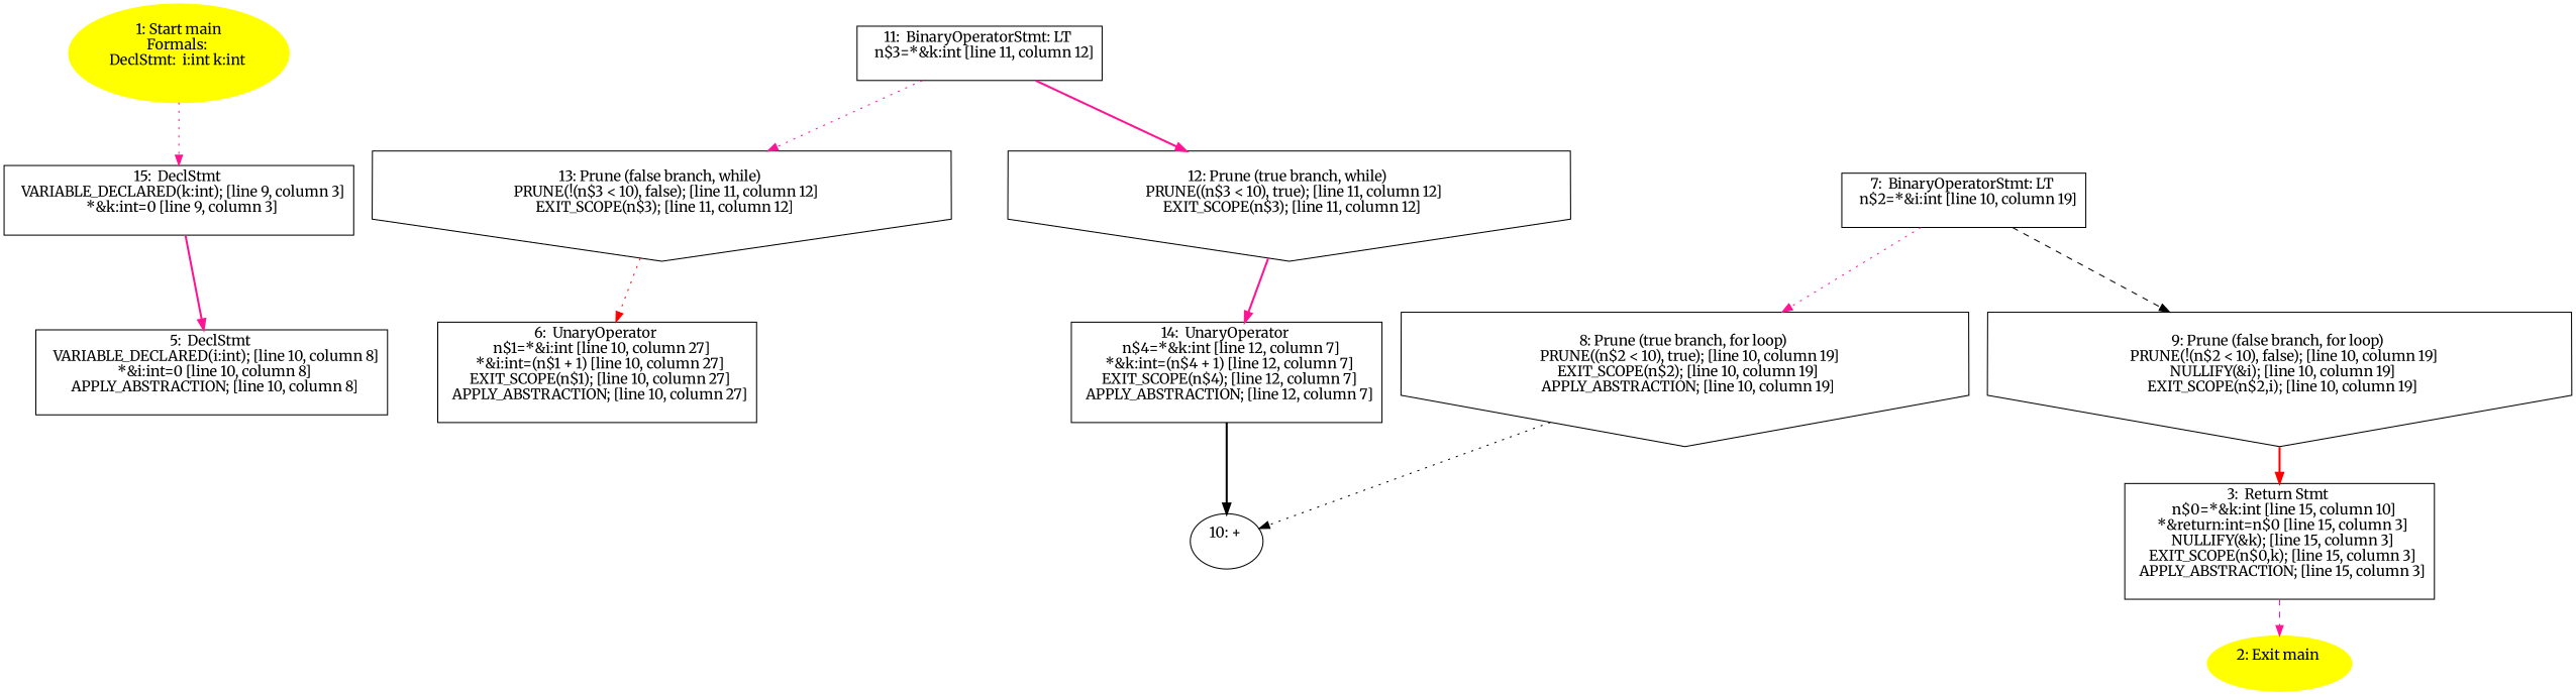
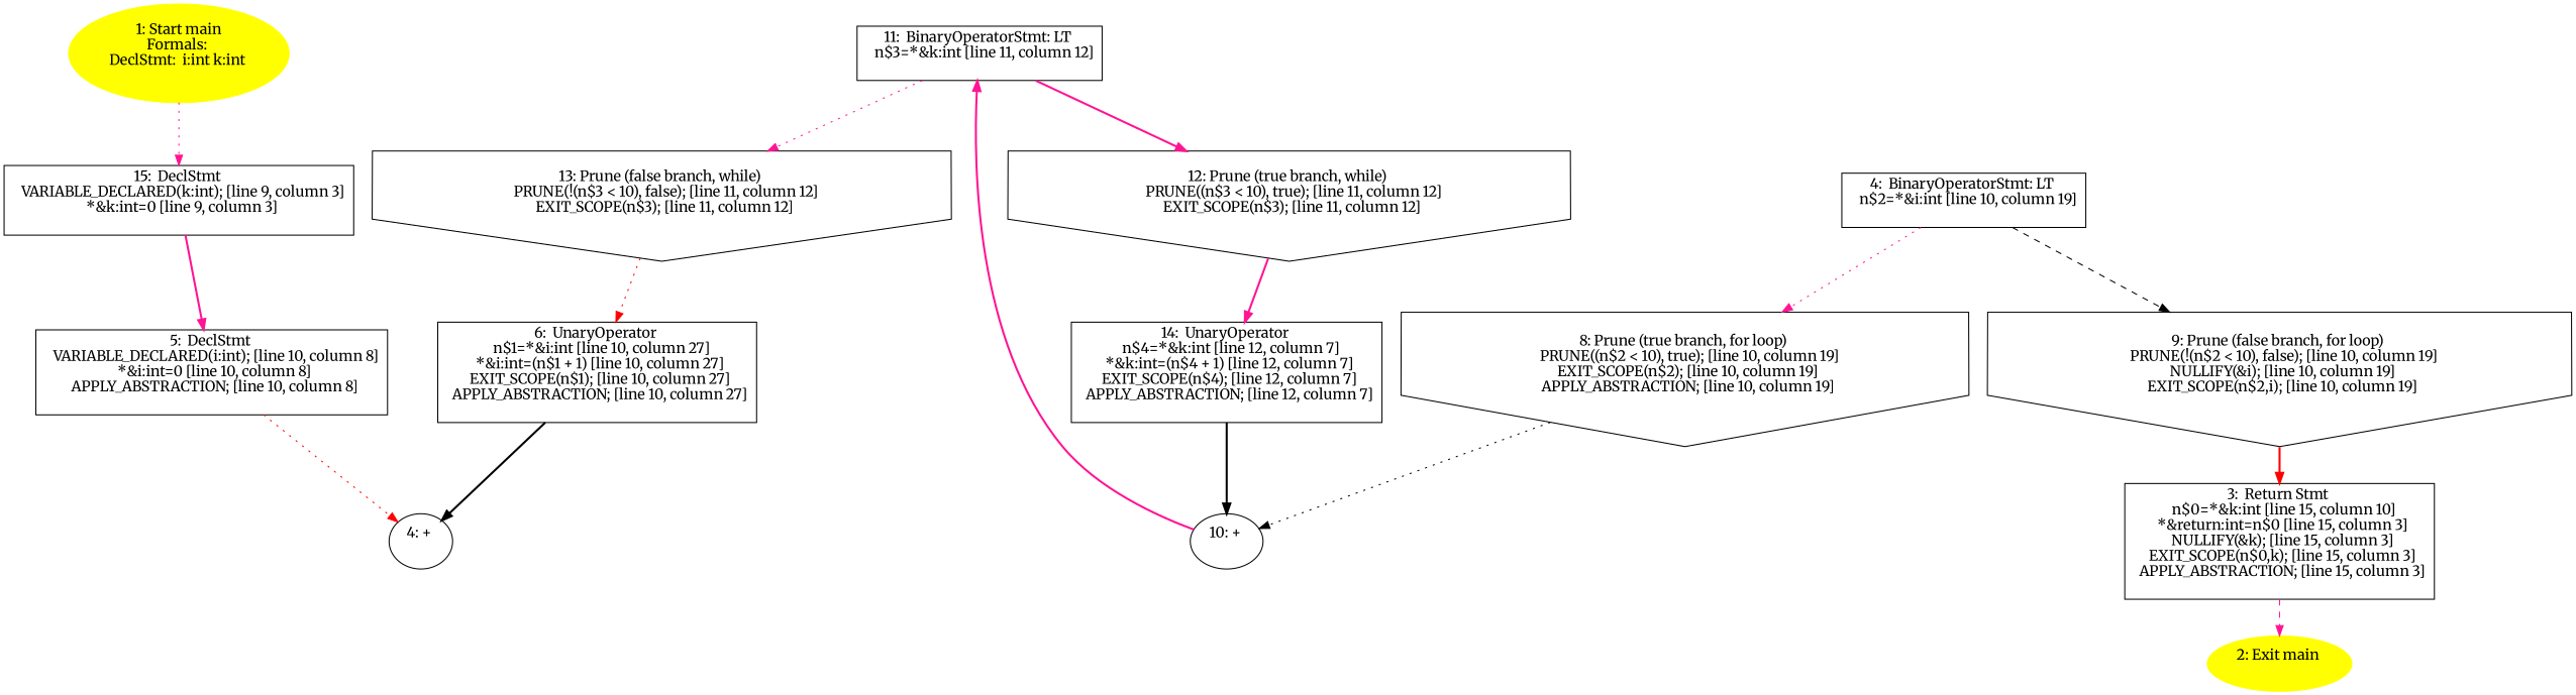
  digraph {
    fontname=Merriweather
    node [fontname=Merriweather shape=box]
    edge [color=deeppink fontname=Merriweather style=bold]
    n1 [color=yellow label="1: Start main\nFormals: \nDeclStmt:  i:int k:int \n  " style=filled shape=""]
    n2 [label="15:  DeclStmt \n   VARIABLE_DECLARED(k:int); [line 9, column 3]\n  *&k:int=0 [line 9, column 3]\n "]
    n3 [label="5:  DeclStmt \n   VARIABLE_DECLARED(i:int); [line 10, column 8]\n  *&i:int=0 [line 10, column 8]\n  APPLY_ABSTRACTION; [line 10, column 8]\n "]
+   n4 [label="4: + \n  " shape=""]
    n5 [color=yellow label="2: Exit main \n  " style=filled shape=""]
    n6 [label="3:  Return Stmt \n   n$0=*&k:int [line 15, column 10]\n  *&return:int=n$0 [line 15, column 3]\n  NULLIFY(&k); [line 15, column 3]\n  EXIT_SCOPE(n$0,k); [line 15, column 3]\n  APPLY_ABSTRACTION; [line 15, column 3]\n "]
-   n7 [label="7:  BinaryOperatorStmt: LT \n   n$2=*&i:int [line 10, column 19]\n "]
+   n7 [label="4:  BinaryOperatorStmt: LT \n   n$2=*&i:int [line 10, column 19]\n "]
    n8 [label="8: Prune (true branch, for loop) \n   PRUNE((n$2 < 10), true); [line 10, column 19]\n  EXIT_SCOPE(n$2); [line 10, column 19]\n  APPLY_ABSTRACTION; [line 10, column 19]\n " shape=invhouse]
    n9 [label="9: Prune (false branch, for loop) \n   PRUNE(!(n$2 < 10), false); [line 10, column 19]\n  NULLIFY(&i); [line 10, column 19]\n  EXIT_SCOPE(n$2,i); [line 10, column 19]\n " shape=invhouse]
    n10 [label="10: + \n  " shape=""]
    n11 [label="6:  UnaryOperator \n   n$1=*&i:int [line 10, column 27]\n  *&i:int=(n$1 + 1) [line 10, column 27]\n  EXIT_SCOPE(n$1); [line 10, column 27]\n  APPLY_ABSTRACTION; [line 10, column 27]\n "]
    n12 [label="11:  BinaryOperatorStmt: LT \n   n$3=*&k:int [line 11, column 12]\n "]
    n13 [label="12: Prune (true branch, while) \n   PRUNE((n$3 < 10), true); [line 11, column 12]\n  EXIT_SCOPE(n$3); [line 11, column 12]\n " shape=invhouse]
    n14 [label="13: Prune (false branch, while) \n   PRUNE(!(n$3 < 10), false); [line 11, column 12]\n  EXIT_SCOPE(n$3); [line 11, column 12]\n " shape=invhouse]
    n15 [label="14:  UnaryOperator \n   n$4=*&k:int [line 12, column 7]\n  *&k:int=(n$4 + 1) [line 12, column 7]\n  EXIT_SCOPE(n$4); [line 12, column 7]\n  APPLY_ABSTRACTION; [line 12, column 7]\n "]
    n1 -> n2 [style=dotted]
    n2 -> n3
+   n3 -> n4 [color=red style=dotted]
    n6 -> n5 [style=dashed]
    n7 -> n8 [style=dotted]
    n7 -> n9 [color=black style=dashed]
    n8 -> n10 [color=black style=dotted]
    n9 -> n6 [color=red]
+   n10 -> n12
+   n11 -> n4 [color=black]
    n12 -> n13
    n12 -> n14 [style=dotted]
    n13 -> n15
    n14 -> n11 [color=red style=dotted]
    n15 -> n10 [color=black]
  }
